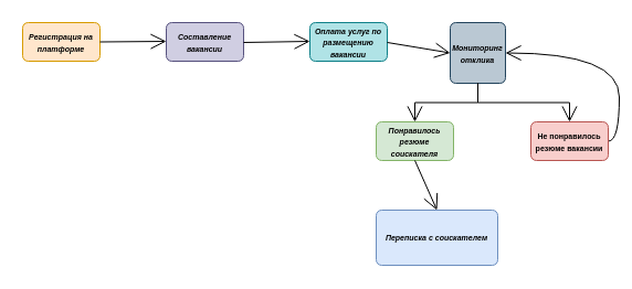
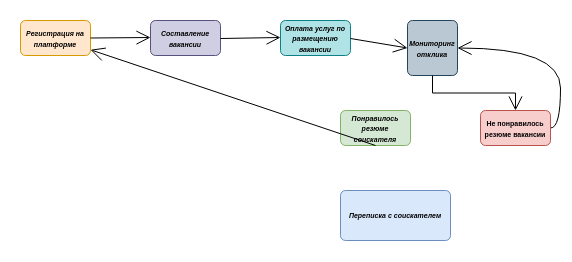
  <mxCell id="0" />
  <mxCell id="1" parent="0" />
  <mxCell id="2" value="&lt;div style=&quot;line-height: 70%;&quot;&gt;&lt;span style=&quot;background-color: initial;&quot;&gt;&lt;font style=&quot;font-size: 7px;&quot;&gt;&lt;b&gt;&lt;i&gt;Регистрация на платформе&lt;/i&gt;&lt;/b&gt;&lt;/font&gt;&lt;/span&gt;&lt;/div&gt;" style="html=1;rounded=1;absoluteArcSize=1;arcSize=10;whiteSpace=wrap;align=center;fillColor=#ffe6cc;strokeColor=#d79b00;" parent="1" vertex="1"><mxGeometry x="20" y="20" width="70" height="35" as="geometry" /></mxCell>
  <mxCell id="3" value="&lt;div style=&quot;line-height: 70%;&quot;&gt;&lt;span style=&quot;background-color: initial;&quot;&gt;&lt;font style=&quot;font-size: 7px;&quot;&gt;&lt;b&gt;&lt;i&gt;Составление вакансии&lt;/i&gt;&lt;/b&gt;&lt;/font&gt;&lt;/span&gt;&lt;/div&gt;" style="html=1;rounded=1;absoluteArcSize=1;arcSize=10;whiteSpace=wrap;align=center;fillColor=#d0cee2;strokeColor=#56517e;" parent="1" vertex="1"><mxGeometry x="150" y="20" width="70" height="35" as="geometry" /></mxCell>
  <mxCell id="4" value="" style="endArrow=open;endFill=1;endSize=12;html=1;rounded=0;exitX=1;exitY=0.5;exitDx=0;exitDy=0;" parent="1" source="2" edge="1"><mxGeometry width="160" relative="1" as="geometry"><mxPoint x="40" y="37.34" as="sourcePoint" /><mxPoint x="150" y="37" as="targetPoint" /></mxGeometry></mxCell>
  <mxCell id="5" value="&lt;div style=&quot;line-height: 70%;&quot;&gt;&lt;span style=&quot;font-size: 7px;&quot;&gt;&lt;b&gt;&lt;i&gt;Оплата услуг по размещению вакансии&lt;/i&gt;&lt;/b&gt;&lt;/span&gt;&lt;/div&gt;" style="html=1;rounded=1;absoluteArcSize=1;arcSize=10;whiteSpace=wrap;align=center;fillColor=#b0e3e6;strokeColor=#0e8088;" parent="1" vertex="1"><mxGeometry x="280" y="20" width="70" height="35" as="geometry" /></mxCell>
  <mxCell id="6" value="" style="endArrow=open;endFill=1;endSize=12;html=1;rounded=0;exitX=1;exitY=0.5;exitDx=0;exitDy=0;" parent="1" edge="1"><mxGeometry width="160" relative="1" as="geometry"><mxPoint x="220" y="38" as="sourcePoint" /><mxPoint x="280" y="37" as="targetPoint" /></mxGeometry></mxCell>
  <mxCell id="7" value="&lt;div style=&quot;line-height: 70%;&quot;&gt;&lt;span style=&quot;font-size: 7px;&quot;&gt;&lt;b&gt;&lt;i&gt;Мониторинг отклика&lt;/i&gt;&lt;/b&gt;&lt;/span&gt;&lt;/div&gt;" style="html=1;rounded=1;absoluteArcSize=1;arcSize=10;whiteSpace=wrap;align=center;fillColor=#bac8d3;strokeColor=#23445d;" parent="1" vertex="1"><mxGeometry x="407" y="20" width="50" height="55" as="geometry" /></mxCell>
  <mxCell id="8" value="" style="endArrow=open;endFill=1;endSize=12;html=1;rounded=0;exitX=1;exitY=0.5;exitDx=0;exitDy=0;entryX=0;entryY=0.5;entryDx=0;entryDy=0;" parent="1" target="7" edge="1"><mxGeometry width="160" relative="1" as="geometry"><mxPoint x="350" y="38" as="sourcePoint" /><mxPoint x="390" y="38" as="targetPoint" /></mxGeometry></mxCell>
  <mxCell id="9" value="&lt;div style=&quot;line-height: 70%;&quot;&gt;&lt;span style=&quot;font-size: 7px;&quot;&gt;&lt;i&gt;&lt;b&gt;Понравилось резюме соискателя&lt;/b&gt;&lt;/i&gt;&lt;/span&gt;&lt;/div&gt;" style="html=1;rounded=1;absoluteArcSize=1;arcSize=10;whiteSpace=wrap;align=center;fillColor=#d5e8d4;strokeColor=#82b366;" parent="1" vertex="1"><mxGeometry x="340" y="110" width="70" height="35" as="geometry" /></mxCell>
  <mxCell id="10" value="" style="endArrow=open;endFill=1;endSize=12;html=1;rounded=0;exitX=1;exitY=0.5;exitDx=0;exitDy=0;entryX=1;entryY=0.5;entryDx=0;entryDy=0;edgeStyle=orthogonalEdgeStyle;curved=1;" parent="1" source="11" target="7" edge="1"><mxGeometry width="160" relative="1" as="geometry"><mxPoint x="560" y="128" as="sourcePoint" /><mxPoint x="620" y="127" as="targetPoint" /></mxGeometry></mxCell>
  <mxCell id="11" value="&lt;div style=&quot;line-height: 70%;&quot;&gt;&lt;span style=&quot;font-size: 7px;&quot;&gt;&lt;b&gt;Не понравилось резюме вакансии&lt;/b&gt;&lt;/span&gt;&lt;/div&gt;" style="html=1;rounded=1;absoluteArcSize=1;arcSize=10;whiteSpace=wrap;align=center;fillColor=#f8cecc;strokeColor=#b85450;" parent="1" vertex="1"><mxGeometry x="480" y="110" width="70" height="35" as="geometry" /></mxCell>
- <mxCell id="12" value="" style="endArrow=open;endFill=1;endSize=12;html=1;rounded=0;exitX=0.5;exitY=1;exitDx=0;exitDy=0;entryX=0.5;entryY=0;entryDx=0;entryDy=0;edgeStyle=orthogonalEdgeStyle;" parent="1" source="7" target="9" edge="1"><mxGeometry width="160" relative="1" as="geometry"><mxPoint x="420" y="91" as="sourcePoint" /><mxPoint x="480" y="90" as="targetPoint" /></mxGeometry></mxCell>
  <mxCell id="13" value="" style="endArrow=open;endFill=1;endSize=12;html=1;rounded=0;entryX=0.5;entryY=0;entryDx=0;entryDy=0;exitX=0.5;exitY=1;exitDx=0;exitDy=0;edgeStyle=orthogonalEdgeStyle;" parent="1" source="7" target="11" edge="1"><mxGeometry width="160" relative="1" as="geometry"><mxPoint x="450" y="80" as="sourcePoint" /><mxPoint x="530" y="90" as="targetPoint" /></mxGeometry></mxCell>
- <mxCell id="14" value="" style="endArrow=open;endFill=1;endSize=12;html=1;rounded=0;exitX=0.5;exitY=1;exitDx=0;exitDy=0;entryX=0.5;entryY=0;entryDx=0;entryDy=0;" parent="1" source="9" target="15" edge="1"><mxGeometry width="160" relative="1" as="geometry"><mxPoint x="360" y="160" as="sourcePoint" /><mxPoint x="375" y="180" as="targetPoint" /></mxGeometry></mxCell>
+ <mxCell id="14" value="" style="endArrow=open;endFill=1;endSize=12;html=1;rounded=0;exitX=0.5;exitY=1;exitDx=0;exitDy=0;" parent="1" source="9" target="2" edge="1"><mxGeometry width="160" relative="1" as="geometry"><mxPoint x="360" y="160" as="sourcePoint" /><mxPoint x="375" y="180" as="targetPoint" /></mxGeometry></mxCell>
  <mxCell id="15" value="&lt;div style=&quot;line-height: 70%;&quot;&gt;&lt;span style=&quot;font-size: 7px;&quot;&gt;&lt;i&gt;&lt;b&gt;Переписка с соискателем&lt;/b&gt;&lt;/i&gt;&lt;/span&gt;&lt;/div&gt;" style="html=1;rounded=1;absoluteArcSize=1;arcSize=10;whiteSpace=wrap;align=center;fillColor=#dae8fc;strokeColor=#6c8ebf;" parent="1" vertex="1"><mxGeometry x="340" y="190" width="110" height="50" as="geometry" /></mxCell>
